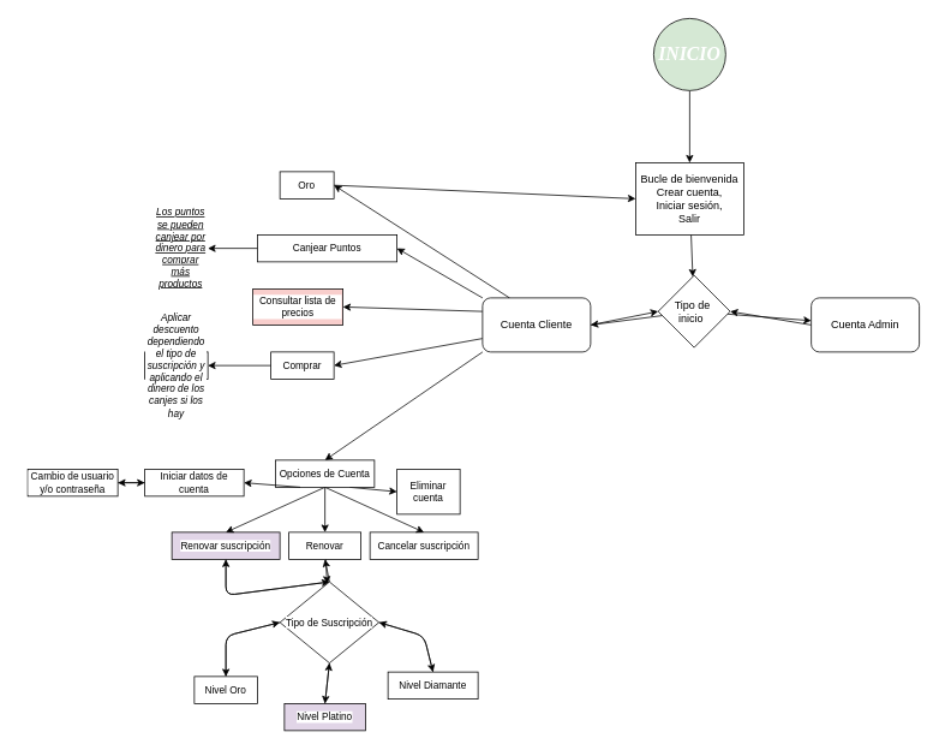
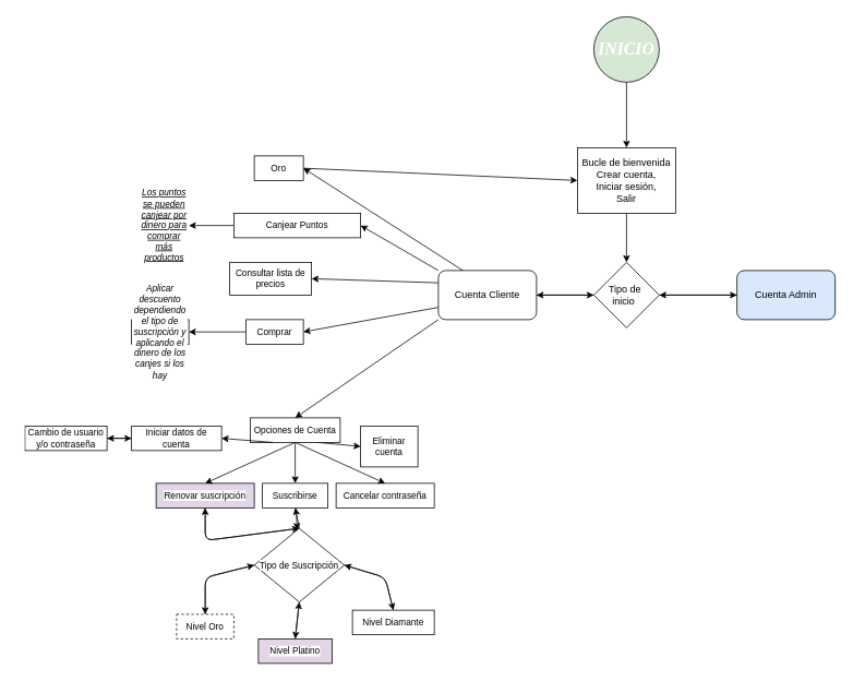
  <mxCell id="0" />
  <mxCell id="1" parent="0" />
  <mxCell id="2" value="" style="edgeStyle=none;html=1;strokeColor=light-dark(#000000,#080808);" edge="1" parent="1" source="3" target="5"><mxGeometry relative="1" as="geometry" /></mxCell>
  <mxCell id="3" value="&lt;font face=&quot;Times New Roman&quot; style=&quot;font-size: 21px; color: light-dark(rgb(255, 255, 255), rgb(255, 253, 253));&quot;&gt;&lt;b style=&quot;&quot;&gt;&lt;i style=&quot;&quot;&gt;INICIO&lt;/i&gt;&lt;/b&gt;&lt;/font&gt;" style="ellipse;whiteSpace=wrap;html=1;aspect=fixed;fillColor=#d5e8d4;" vertex="1" parent="1"><mxGeometry x="725" y="20" width="80" height="80" as="geometry" /></mxCell>
  <mxCell id="4" value="" style="edgeStyle=none;shape=connector;rounded=1;html=1;strokeColor=light-dark(#000000,#000000);align=center;verticalAlign=middle;fontFamily=Helvetica;fontSize=11;fontColor=default;labelBackgroundColor=default;endArrow=classic;" edge="1" parent="1" source="5" target="8"><mxGeometry relative="1" as="geometry" /></mxCell>
  <mxCell id="5" value="Bucle de bienvenida&lt;div&gt;&lt;div&gt;Crear cuenta,&lt;/div&gt;&lt;div&gt;Iniciar sesión,&lt;/div&gt;&lt;div&gt;Salir&lt;/div&gt;&lt;/div&gt;" style="rounded=0;whiteSpace=wrap;html=1;" vertex="1" parent="1"><mxGeometry x="705" y="180" width="120" height="80" as="geometry" /></mxCell>
  <mxCell id="6" value="" style="edgeStyle=none;html=1;strokeColor=light-dark(#000000,#020202);entryX=1;entryY=0.5;entryDx=0;entryDy=0;" edge="1" parent="1" source="8" target="17"><mxGeometry relative="1" as="geometry"><mxPoint x="665" y="280" as="targetPoint" /></mxGeometry></mxCell>
  <mxCell id="7" value="" style="edgeStyle=none;html=1;strokeColor=light-dark(#000000,#000000);" edge="1" parent="1" source="8" target="10"><mxGeometry relative="1" as="geometry" /></mxCell>
- <mxCell id="8" value="Tipo de&amp;nbsp; inicio&amp;nbsp;&amp;nbsp;" style="rhombus;whiteSpace=wrap;html=1;rounded=0;" vertex="1" parent="1"><mxGeometry x="730" y="305" width="80" height="80" as="geometry" /></mxCell>
+ <mxCell id="8" value="Tipo de&amp;nbsp; inicio&amp;nbsp;&amp;nbsp;" style="rhombus;whiteSpace=wrap;html=1;rounded=0;" vertex="1" parent="1"><mxGeometry x="725" y="320" width="80" height="80" as="geometry" /></mxCell>
  <mxCell id="9" style="edgeStyle=none;shape=connector;rounded=1;html=1;exitX=0;exitY=0.5;exitDx=0;exitDy=0;strokeColor=light-dark(#000000,#000000);align=center;verticalAlign=middle;fontFamily=Helvetica;fontSize=11;fontColor=default;labelBackgroundColor=default;endArrow=classic;entryX=1;entryY=0.5;entryDx=0;entryDy=0;" edge="1" parent="1" source="10" target="8"><mxGeometry relative="1" as="geometry"><mxPoint x="810" y="360" as="targetPoint" /></mxGeometry></mxCell>
- <mxCell id="10" value="Cuenta Admin" style="rounded=1;whiteSpace=wrap;html=1;" vertex="1" parent="1"><mxGeometry x="900" y="330" width="120" height="60" as="geometry" /></mxCell>
+ <mxCell id="10" value="Cuenta Admin" style="rounded=1;whiteSpace=wrap;html=1;fillColor=#dae8fc;" vertex="1" parent="1"><mxGeometry x="900" y="330" width="120" height="60" as="geometry" /></mxCell>
  <mxCell id="11" style="edgeStyle=none;shape=connector;rounded=1;html=1;exitX=0;exitY=1;exitDx=0;exitDy=0;entryX=0.5;entryY=0;entryDx=0;entryDy=0;strokeColor=light-dark(#000000,#000000);align=center;verticalAlign=middle;fontFamily=Helvetica;fontSize=11;fontColor=default;labelBackgroundColor=default;endArrow=classic;" edge="1" parent="1" source="17" target="42"><mxGeometry relative="1" as="geometry" /></mxCell>
  <mxCell id="12" style="edgeStyle=none;shape=connector;rounded=1;html=1;exitX=0;exitY=0.75;exitDx=0;exitDy=0;entryX=1;entryY=0.5;entryDx=0;entryDy=0;strokeColor=light-dark(#000000,#000000);align=center;verticalAlign=middle;fontFamily=Helvetica;fontSize=11;fontColor=default;labelBackgroundColor=default;endArrow=classic;" edge="1" parent="1" source="17" target="19"><mxGeometry relative="1" as="geometry" /></mxCell>
  <mxCell id="13" style="edgeStyle=none;shape=connector;rounded=1;html=1;exitX=0;exitY=0.25;exitDx=0;exitDy=0;entryX=1;entryY=0.5;entryDx=0;entryDy=0;strokeColor=light-dark(#000000,#000000);align=center;verticalAlign=middle;fontFamily=Helvetica;fontSize=11;fontColor=default;labelBackgroundColor=default;endArrow=classic;" edge="1" parent="1" source="17" target="21"><mxGeometry relative="1" as="geometry" /></mxCell>
  <mxCell id="14" style="edgeStyle=none;shape=connector;rounded=1;html=1;exitX=0;exitY=0;exitDx=0;exitDy=0;entryX=1;entryY=0.5;entryDx=0;entryDy=0;strokeColor=light-dark(#000000,#000000);align=center;verticalAlign=middle;fontFamily=Helvetica;fontSize=11;fontColor=default;labelBackgroundColor=default;endArrow=classic;" edge="1" parent="1" source="17" target="20"><mxGeometry relative="1" as="geometry" /></mxCell>
  <mxCell id="15" style="edgeStyle=none;shape=connector;rounded=1;html=1;exitX=0.25;exitY=0;exitDx=0;exitDy=0;entryX=1;entryY=0.5;entryDx=0;entryDy=0;strokeColor=light-dark(#000000,#000000);align=center;verticalAlign=middle;fontFamily=Helvetica;fontSize=11;fontColor=default;labelBackgroundColor=default;endArrow=classic;" edge="1" parent="1" source="17" target="23"><mxGeometry relative="1" as="geometry" /></mxCell>
  <mxCell id="16" style="edgeStyle=none;shape=connector;rounded=1;html=1;exitX=1;exitY=0.5;exitDx=0;exitDy=0;entryX=0;entryY=0.5;entryDx=0;entryDy=0;strokeColor=light-dark(#000000,#000000);align=center;verticalAlign=middle;fontFamily=Helvetica;fontSize=11;fontColor=default;labelBackgroundColor=default;endArrow=classic;" edge="1" parent="1" source="17" target="8"><mxGeometry relative="1" as="geometry" /></mxCell>
  <mxCell id="17" value="Cuenta Cliente" style="rounded=1;whiteSpace=wrap;html=1;container=0;" vertex="1" parent="1"><mxGeometry x="535" y="330" width="120" height="60" as="geometry" /></mxCell>
  <mxCell id="18" value="" style="edgeStyle=none;shape=connector;rounded=1;html=1;strokeColor=light-dark(#000000,#000000);align=center;verticalAlign=middle;fontFamily=Helvetica;fontSize=11;fontColor=default;labelBackgroundColor=default;endArrow=classic;" edge="1" parent="1" source="19" target="26"><mxGeometry relative="1" as="geometry" /></mxCell>
  <mxCell id="19" value="Comprar" style="rounded=0;whiteSpace=wrap;html=1;fontFamily=Helvetica;fontSize=11;fontColor=default;labelBackgroundColor=default;container=0;" vertex="1" parent="1"><mxGeometry x="300" y="390" width="70" height="30" as="geometry" /></mxCell>
  <mxCell id="20" value="Canjear Puntos" style="rounded=0;whiteSpace=wrap;html=1;fontFamily=Helvetica;fontSize=11;fontColor=default;labelBackgroundColor=default;container=0;" vertex="1" parent="1"><mxGeometry x="285" y="260" width="155" height="30" as="geometry" /></mxCell>
- <mxCell id="21" value="Consultar lista de precios" style="whiteSpace=wrap;html=1;fontFamily=Helvetica;fontSize=11;fontColor=default;labelBackgroundColor=default;container=0;fillColor=#f8cecc;" vertex="1" parent="1"><mxGeometry x="280" y="320" width="100" height="40" as="geometry" /></mxCell>
+ <mxCell id="21" value="Consultar lista de precios" style="whiteSpace=wrap;html=1;fontFamily=Helvetica;fontSize=11;fontColor=default;labelBackgroundColor=default;container=0;" vertex="1" parent="1"><mxGeometry x="280" y="320" width="100" height="40" as="geometry" /></mxCell>
  <mxCell id="22" style="edgeStyle=none;shape=connector;rounded=1;html=1;exitX=1;exitY=0.5;exitDx=0;exitDy=0;entryX=0;entryY=0.5;entryDx=0;entryDy=0;strokeColor=light-dark(#000000,#000000);align=center;verticalAlign=middle;fontFamily=Helvetica;fontSize=11;fontColor=default;labelBackgroundColor=default;endArrow=classic;" edge="1" parent="1" source="23" target="5"><mxGeometry relative="1" as="geometry" /></mxCell>
  <mxCell id="23" value="Oro" style="whiteSpace=wrap;html=1;fontFamily=Helvetica;fontSize=11;fontColor=default;labelBackgroundColor=default;container=0;" vertex="1" parent="1"><mxGeometry x="310" y="190" width="60" height="30" as="geometry" /></mxCell>
  <mxCell id="24" value="&lt;i&gt;&lt;u&gt;Los puntos se pueden canjear por dinero para comprar más productos&lt;/u&gt;&lt;/i&gt;" style="text;html=1;align=center;verticalAlign=middle;whiteSpace=wrap;rounded=0;fontFamily=Helvetica;fontSize=11;fontColor=default;labelBackgroundColor=default;container=0;" vertex="1" parent="1"><mxGeometry x="170" y="260" width="60" height="30" as="geometry" /></mxCell>
  <mxCell id="25" style="edgeStyle=none;shape=connector;rounded=1;html=1;exitX=0;exitY=0.5;exitDx=0;exitDy=0;entryX=1;entryY=0.5;entryDx=0;entryDy=0;strokeColor=light-dark(#000000,#000000);align=center;verticalAlign=middle;fontFamily=Helvetica;fontSize=11;fontColor=default;labelBackgroundColor=default;endArrow=classic;" edge="1" parent="1" source="20" target="24"><mxGeometry relative="1" as="geometry" /></mxCell>
  <mxCell id="26" value="&lt;i&gt;Aplicar descuento dependiendo el tipo de suscripción y aplicando el dinero de los canjes si los hay&lt;/i&gt;" style="rounded=0;whiteSpace=wrap;html=1;fontFamily=Helvetica;fontSize=11;fontColor=default;labelBackgroundColor=default;container=0;" vertex="1" parent="1"><mxGeometry x="160" y="390" width="70" height="30" as="geometry" /></mxCell>
  <mxCell id="27" value="" style="group" vertex="1" connectable="0" parent="1"><mxGeometry x="20" y="470" width="520" height="340" as="geometry" /></mxCell>
  <mxCell id="28" style="edgeStyle=none;shape=connector;rounded=1;html=1;exitX=1;exitY=0.5;exitDx=0;exitDy=0;entryX=0;entryY=0.5;entryDx=0;entryDy=0;strokeColor=light-dark(#000000,#000000);align=center;verticalAlign=middle;fontFamily=Helvetica;fontSize=11;fontColor=default;labelBackgroundColor=default;endArrow=classic;" edge="1" parent="27" source="29" target="38"><mxGeometry relative="1" as="geometry" /></mxCell>
  <mxCell id="29" value="Cambio de usuario y/o contraseña" style="rounded=0;whiteSpace=wrap;html=1;fontFamily=Helvetica;fontSize=11;fontColor=default;labelBackgroundColor=default;" vertex="1" parent="27"><mxGeometry x="10" y="50" width="100" height="30" as="geometry" /></mxCell>
  <mxCell id="30" value="" style="group" vertex="1" connectable="0" parent="27"><mxGeometry x="140" width="380" height="340" as="geometry" /></mxCell>
  <mxCell id="31" value="" style="edgeStyle=none;shape=connector;rounded=1;html=1;strokeColor=light-dark(#000000,#000000);align=center;verticalAlign=middle;fontFamily=Helvetica;fontSize=11;fontColor=default;labelBackgroundColor=default;endArrow=classic;" edge="1" parent="30" source="32" target="49"><mxGeometry relative="1" as="geometry" /></mxCell>
- <mxCell id="32" value="Renovar" style="whiteSpace=wrap;html=1;fontFamily=Helvetica;fontSize=11;fontColor=default;labelBackgroundColor=default;container=0;" vertex="1" parent="30"><mxGeometry x="160" y="120" width="80" height="30" as="geometry" /></mxCell>
+ <mxCell id="32" value="Suscribirse" style="whiteSpace=wrap;html=1;fontFamily=Helvetica;fontSize=11;fontColor=default;labelBackgroundColor=default;container=0;" vertex="1" parent="30"><mxGeometry x="160" y="120" width="80" height="30" as="geometry" /></mxCell>
  <mxCell id="33" style="edgeStyle=none;shape=connector;rounded=1;html=1;exitX=0.5;exitY=1;exitDx=0;exitDy=0;entryX=0.5;entryY=0;entryDx=0;entryDy=0;strokeColor=light-dark(#000000,#000000);align=center;verticalAlign=middle;fontFamily=Helvetica;fontSize=11;fontColor=default;labelBackgroundColor=default;endArrow=classic;" edge="1" parent="30" source="34" target="49"><mxGeometry relative="1" as="geometry"><Array as="points"><mxPoint x="90" y="190" /></Array></mxGeometry></mxCell>
  <mxCell id="34" value="Renovar suscripción" style="rounded=0;whiteSpace=wrap;html=1;fontFamily=Helvetica;fontSize=11;fontColor=default;labelBackgroundColor=default;container=0;fillColor=#e1d5e7;" vertex="1" parent="30"><mxGeometry x="30" y="120" width="120" height="30" as="geometry" /></mxCell>
  <mxCell id="35" style="edgeStyle=none;shape=connector;rounded=1;html=1;exitX=0.5;exitY=1;exitDx=0;exitDy=0;entryX=0.5;entryY=0;entryDx=0;entryDy=0;strokeColor=light-dark(#000000,#000000);align=center;verticalAlign=middle;fontFamily=Helvetica;fontSize=11;fontColor=default;labelBackgroundColor=default;endArrow=classic;" edge="1" parent="30" source="42" target="34"><mxGeometry relative="1" as="geometry" /></mxCell>
- <mxCell id="36" value="Cancelar suscripción" style="rounded=0;whiteSpace=wrap;html=1;fontFamily=Helvetica;fontSize=11;fontColor=default;labelBackgroundColor=default;container=0;" vertex="1" parent="30"><mxGeometry x="250" y="120" width="120" height="30" as="geometry" /></mxCell>
+ <mxCell id="36" value="Cancelar contraseña" style="rounded=0;whiteSpace=wrap;html=1;fontFamily=Helvetica;fontSize=11;fontColor=default;labelBackgroundColor=default;container=0;" vertex="1" parent="30"><mxGeometry x="250" y="120" width="120" height="30" as="geometry" /></mxCell>
  <mxCell id="37" value="Eliminar cuenta" style="rounded=0;whiteSpace=wrap;html=1;fontFamily=Helvetica;fontSize=11;fontColor=default;labelBackgroundColor=default;container=0;" vertex="1" parent="30"><mxGeometry x="280" y="50" width="70" height="50" as="geometry" /></mxCell>
  <mxCell id="38" value="Iniciar datos de cuenta" style="rounded=0;whiteSpace=wrap;html=1;fontFamily=Helvetica;fontSize=11;fontColor=default;labelBackgroundColor=default;container=0;" vertex="1" parent="30"><mxGeometry y="50" width="110" height="30" as="geometry" /></mxCell>
  <mxCell id="39" style="edgeStyle=none;shape=connector;rounded=1;html=1;exitX=0.5;exitY=1;exitDx=0;exitDy=0;entryX=0.5;entryY=0;entryDx=0;entryDy=0;strokeColor=light-dark(#000000,#000000);align=center;verticalAlign=middle;fontFamily=Helvetica;fontSize=11;fontColor=default;labelBackgroundColor=default;endArrow=classic;" edge="1" parent="30" source="42" target="32"><mxGeometry relative="1" as="geometry" /></mxCell>
  <mxCell id="40" style="edgeStyle=none;shape=connector;rounded=1;html=1;exitX=0.5;exitY=1;exitDx=0;exitDy=0;entryX=0.5;entryY=0;entryDx=0;entryDy=0;strokeColor=light-dark(#000000,#000000);align=center;verticalAlign=middle;fontFamily=Helvetica;fontSize=11;fontColor=default;labelBackgroundColor=default;endArrow=classic;" edge="1" parent="30" source="42" target="36"><mxGeometry relative="1" as="geometry" /></mxCell>
  <mxCell id="41" style="edgeStyle=none;shape=connector;rounded=1;html=1;exitX=0.75;exitY=1;exitDx=0;exitDy=0;entryX=0;entryY=0.5;entryDx=0;entryDy=0;strokeColor=light-dark(#000000,#000000);align=center;verticalAlign=middle;fontFamily=Helvetica;fontSize=11;fontColor=default;labelBackgroundColor=default;endArrow=classic;" edge="1" parent="30" source="42" target="37"><mxGeometry relative="1" as="geometry" /></mxCell>
  <mxCell id="42" value="Opciones de Cuenta" style="rounded=0;whiteSpace=wrap;html=1;fontFamily=Helvetica;fontSize=11;fontColor=default;labelBackgroundColor=default;container=0;" vertex="1" parent="30"><mxGeometry x="145" y="40" width="110" height="30" as="geometry" /></mxCell>
  <mxCell id="43" style="edgeStyle=none;shape=connector;rounded=1;html=1;entryX=1;entryY=0.5;entryDx=0;entryDy=0;strokeColor=light-dark(#000000,#000000);align=center;verticalAlign=middle;fontFamily=Helvetica;fontSize=11;fontColor=default;labelBackgroundColor=default;endArrow=classic;exitX=0.25;exitY=1;exitDx=0;exitDy=0;" edge="1" parent="30" source="42" target="38"><mxGeometry relative="1" as="geometry"><mxPoint x="200" y="65" as="sourcePoint" /></mxGeometry></mxCell>
  <mxCell id="44" style="edgeStyle=none;shape=connector;rounded=1;html=1;exitX=0;exitY=0.5;exitDx=0;exitDy=0;entryX=0.5;entryY=0;entryDx=0;entryDy=0;strokeColor=light-dark(#000000,#000000);align=center;verticalAlign=middle;fontFamily=Helvetica;fontSize=11;fontColor=default;labelBackgroundColor=default;endArrow=classic;" edge="1" parent="30" source="49" target="53"><mxGeometry relative="1" as="geometry"><Array as="points"><mxPoint x="90" y="235" /></Array></mxGeometry></mxCell>
  <mxCell id="45" style="edgeStyle=none;shape=connector;rounded=1;html=1;exitX=1;exitY=0.5;exitDx=0;exitDy=0;entryX=0.5;entryY=0;entryDx=0;entryDy=0;strokeColor=light-dark(#000000,#000000);align=center;verticalAlign=middle;fontFamily=Helvetica;fontSize=11;fontColor=default;labelBackgroundColor=default;endArrow=classic;" edge="1" parent="30" source="49" target="55"><mxGeometry relative="1" as="geometry"><Array as="points"><mxPoint x="310" y="235" /></Array></mxGeometry></mxCell>
  <mxCell id="46" style="edgeStyle=none;shape=connector;rounded=1;html=1;exitX=0.5;exitY=1;exitDx=0;exitDy=0;entryX=0.5;entryY=0;entryDx=0;entryDy=0;strokeColor=light-dark(#000000,#000000);align=center;verticalAlign=middle;fontFamily=Helvetica;fontSize=11;fontColor=default;labelBackgroundColor=default;endArrow=classic;" edge="1" parent="30" source="49" target="51"><mxGeometry relative="1" as="geometry" /></mxCell>
  <mxCell id="47" style="edgeStyle=none;shape=connector;rounded=1;html=1;exitX=0.5;exitY=0;exitDx=0;exitDy=0;entryX=0.5;entryY=1;entryDx=0;entryDy=0;strokeColor=light-dark(#000000,#000000);align=center;verticalAlign=middle;fontFamily=Helvetica;fontSize=11;fontColor=default;labelBackgroundColor=default;endArrow=classic;" edge="1" parent="30" source="49" target="32"><mxGeometry relative="1" as="geometry" /></mxCell>
  <mxCell id="48" style="edgeStyle=none;shape=connector;rounded=1;html=1;exitX=0.5;exitY=0;exitDx=0;exitDy=0;strokeColor=light-dark(#000000,#000000);align=center;verticalAlign=middle;fontFamily=Helvetica;fontSize=11;fontColor=default;labelBackgroundColor=default;endArrow=classic;" edge="1" parent="30" source="49"><mxGeometry relative="1" as="geometry"><mxPoint x="90" y="150" as="targetPoint" /><Array as="points"><mxPoint x="90" y="190" /></Array></mxGeometry></mxCell>
  <mxCell id="49" value="Tipo de Suscripción" style="rhombus;whiteSpace=wrap;html=1;fontSize=11;labelBackgroundColor=default;" vertex="1" parent="30"><mxGeometry x="150" y="175" width="110" height="90" as="geometry" /></mxCell>
  <mxCell id="50" style="edgeStyle=none;shape=connector;rounded=1;html=1;exitX=0.5;exitY=0;exitDx=0;exitDy=0;entryX=0.5;entryY=1;entryDx=0;entryDy=0;strokeColor=light-dark(#000000,#000000);align=center;verticalAlign=middle;fontFamily=Helvetica;fontSize=11;fontColor=default;labelBackgroundColor=default;endArrow=classic;" edge="1" parent="30" source="51" target="49"><mxGeometry relative="1" as="geometry" /></mxCell>
  <mxCell id="51" value="Nivel Platino" style="rounded=0;whiteSpace=wrap;html=1;fontFamily=Helvetica;fontSize=11;fontColor=default;labelBackgroundColor=default;fillColor=#e1d5e7;" vertex="1" parent="30"><mxGeometry x="155" y="310" width="90" height="30" as="geometry" /></mxCell>
  <mxCell id="52" style="edgeStyle=none;shape=connector;rounded=1;html=1;exitX=0.5;exitY=0;exitDx=0;exitDy=0;entryX=0;entryY=0.5;entryDx=0;entryDy=0;strokeColor=light-dark(#000000,#000000);align=center;verticalAlign=middle;fontFamily=Helvetica;fontSize=11;fontColor=default;labelBackgroundColor=default;endArrow=classic;" edge="1" parent="30" source="53" target="49"><mxGeometry relative="1" as="geometry"><Array as="points"><mxPoint x="90" y="235" /></Array></mxGeometry></mxCell>
- <mxCell id="53" value="Nivel Oro" style="rounded=0;whiteSpace=wrap;html=1;fontFamily=Helvetica;fontSize=11;fontColor=default;labelBackgroundColor=default;" vertex="1" parent="30"><mxGeometry x="55" y="280" width="70" height="30" as="geometry" /></mxCell>
+ <mxCell id="53" value="Nivel Oro" style="rounded=0;whiteSpace=wrap;html=1;fontFamily=Helvetica;fontSize=11;fontColor=default;labelBackgroundColor=default;dashed=1;" vertex="1" parent="30"><mxGeometry x="55" y="280" width="70" height="30" as="geometry" /></mxCell>
  <mxCell id="54" style="edgeStyle=none;shape=connector;rounded=1;html=1;exitX=0.5;exitY=0;exitDx=0;exitDy=0;entryX=1;entryY=0.5;entryDx=0;entryDy=0;strokeColor=light-dark(#000000,#000000);align=center;verticalAlign=middle;fontFamily=Helvetica;fontSize=11;fontColor=default;labelBackgroundColor=default;endArrow=classic;" edge="1" parent="30" source="55" target="49"><mxGeometry relative="1" as="geometry"><Array as="points"><mxPoint x="310" y="235" /></Array></mxGeometry></mxCell>
  <mxCell id="55" value="Nivel Diamante" style="rounded=0;whiteSpace=wrap;html=1;fontFamily=Helvetica;fontSize=11;fontColor=default;labelBackgroundColor=default;" vertex="1" parent="30"><mxGeometry x="270" y="275" width="100" height="30" as="geometry" /></mxCell>
  <mxCell id="56" style="edgeStyle=none;shape=connector;rounded=1;html=1;exitX=0;exitY=0.5;exitDx=0;exitDy=0;entryX=1;entryY=0.5;entryDx=0;entryDy=0;strokeColor=light-dark(#000000,#000000);align=center;verticalAlign=middle;fontFamily=Helvetica;fontSize=11;fontColor=default;labelBackgroundColor=default;endArrow=classic;" edge="1" parent="27" source="38" target="29"><mxGeometry relative="1" as="geometry" /></mxCell>
